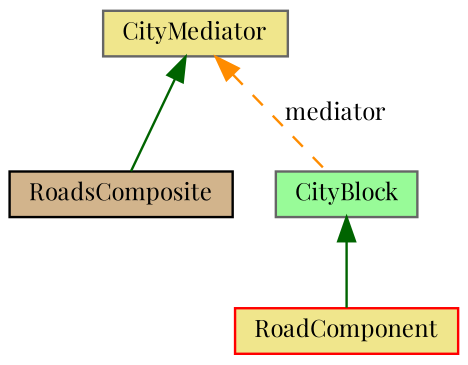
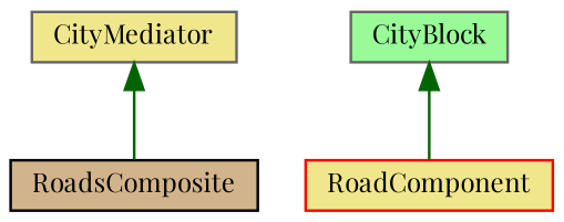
  digraph {
    fontname="Playfair Display"
    node [color=gray40 fillcolor=khaki fontname="Playfair Display" fontsize=10 shape=record style=filled]
    edge [color=darkgreen dir=back fontname="Playfair Display" fontsize=10 labelfontname=Helvetica labelfontsize=10 style=solid]
    n1 [color=black fillcolor=tan fontcolor=black height=0.2 label=RoadsComposite width=0.4]
    n2 [color=red height=0.2 label=RoadComponent width=0.4]
    n3 [fillcolor=palegreen height=0.2 label=CityBlock width=0.4]
    n4 [height=0.2 label=CityMediator width=0.4]
    n3 -> n2
    n4 -> n1
-   n4 -> n3 [color=darkorange label=" mediator" style=dashed]
  }
